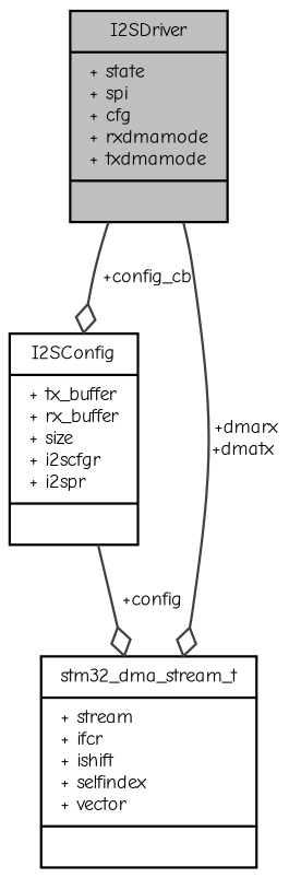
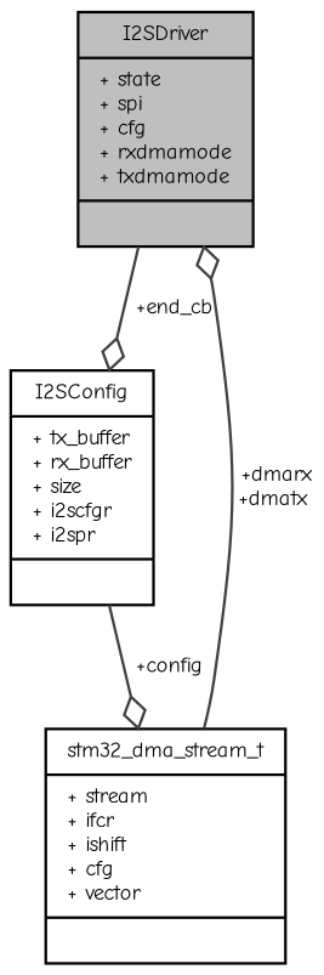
  digraph {
    fontname="Comic Neue"
    node [color=black fontname="Comic Neue" fontsize=8 shape=record]
    edge [arrowhead=odiamond color=grey25 fontname="Comic Neue" fontsize=8 labelfontname=Helvetica labelfontsize=8 style=solid]
    n1 [fillcolor=grey75 fontcolor=black height=0.2 label="{I2SDriver\n|+ state\l+ spi\l+ cfg\l+ rxdmamode\l+ txdmamode\l|}" style=filled width=0.4]
    n2 [height=0.2 label="{I2SConfig\n|+ tx_buffer\l+ rx_buffer\l+ size\l+ i2scfgr\l+ i2spr\l|}" width=0.4]
-   n3 [height=0.2 label="{stm32_dma_stream_t\n|+ stream\l+ ifcr\l+ ishift\l+ selfindex\l+ vector\l|}" width=0.4]
-   n1 -> n2 [label=" +config_cb"]
+   n3 [height=0.2 label="{stm32_dma_stream_t\n|+ stream\l+ ifcr\l+ ishift\l+ cfg\l+ vector\l|}" width=0.4]
+   n1 -> n2 [label=" +end_cb"]
    n2 -> n3 [label=" +config"]
-   n1 -> n3 [label=" +dmarx\n+dmatx"]
+   n3 -> n1 [label=" +dmarx\n+dmatx"]
  }
